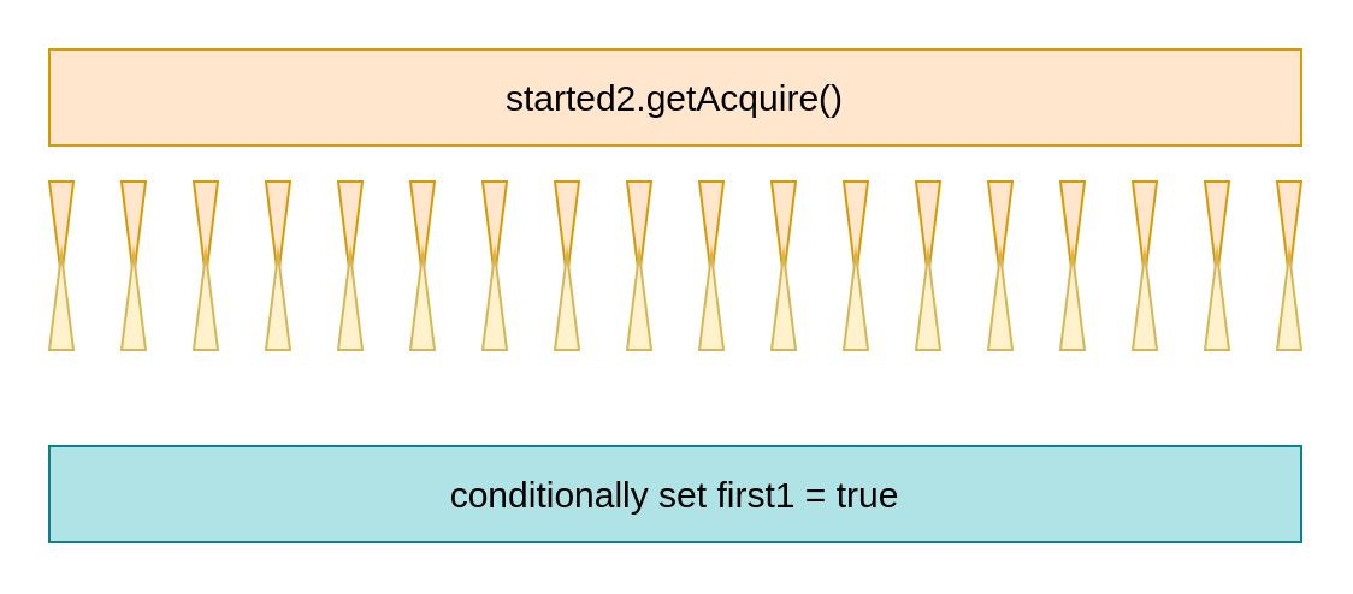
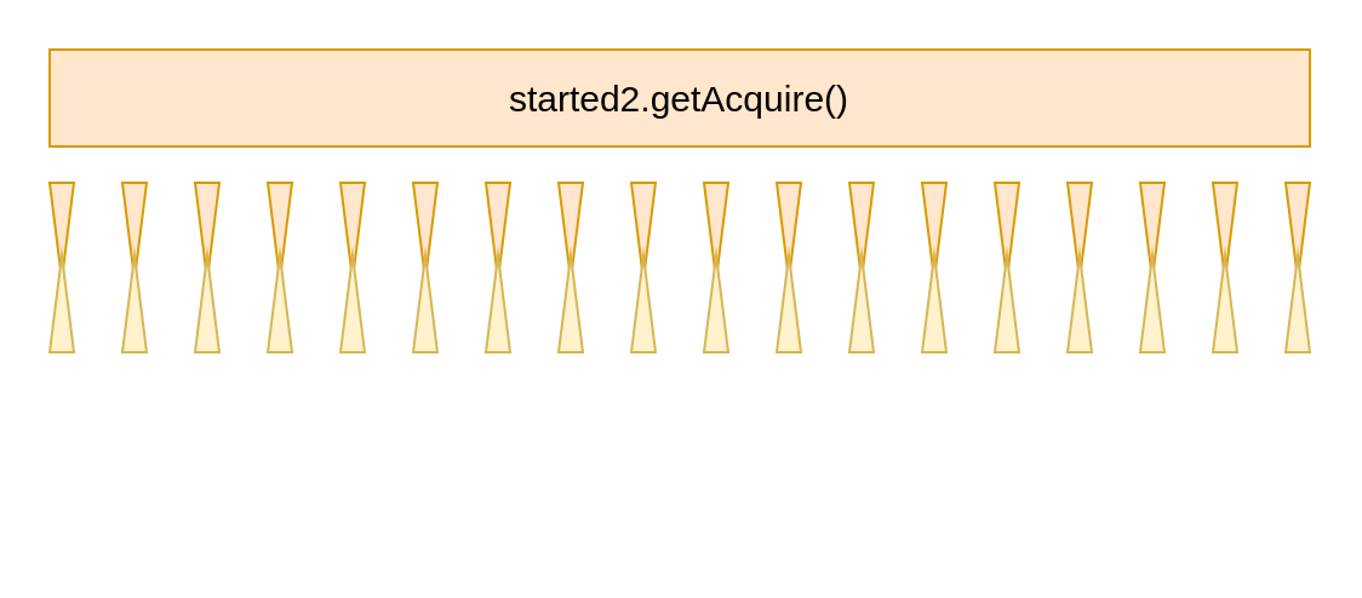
  <mxCell id="0" />
  <mxCell id="1" parent="0" />
- <mxCell id="2" value="conditionally set first1 = true" style="rounded=0;whiteSpace=wrap;html=1;fillColor=#b0e3e6;strokeColor=#0e8088;fontSize=15;" parent="1" vertex="1"><mxGeometry x="20" y="185" width="520" height="40" as="geometry" /></mxCell>
  <mxCell id="3" value="started2.getAcquire()" style="rounded=0;whiteSpace=wrap;html=1;fillColor=#ffe6cc;strokeColor=#d79b00;fontSize=15;" parent="1" vertex="1"><mxGeometry x="20" y="20" width="520" height="40" as="geometry" /></mxCell>
  <mxCell id="4" value="" style="group" parent="1" vertex="1" connectable="0"><mxGeometry x="20" y="75" width="520" height="40" as="geometry" /></mxCell>
  <mxCell id="5" value="" style="triangle;whiteSpace=wrap;html=1;direction=south;fillColor=#ffe6cc;strokeColor=#d79b00;" parent="4" vertex="1"><mxGeometry width="10" height="40" as="geometry" /></mxCell>
  <mxCell id="6" value="" style="triangle;whiteSpace=wrap;html=1;direction=south;fillColor=#ffe6cc;strokeColor=#d79b00;" parent="4" vertex="1"><mxGeometry x="30" width="10" height="40" as="geometry" /></mxCell>
  <mxCell id="7" value="" style="triangle;whiteSpace=wrap;html=1;direction=south;fillColor=#ffe6cc;strokeColor=#d79b00;" parent="4" vertex="1"><mxGeometry x="60" width="10" height="40" as="geometry" /></mxCell>
  <mxCell id="8" value="" style="triangle;whiteSpace=wrap;html=1;direction=south;fillColor=#ffe6cc;strokeColor=#d79b00;" parent="4" vertex="1"><mxGeometry x="90" width="10" height="40" as="geometry" /></mxCell>
  <mxCell id="9" value="" style="triangle;whiteSpace=wrap;html=1;direction=south;fillColor=#ffe6cc;strokeColor=#d79b00;" parent="4" vertex="1"><mxGeometry x="120" width="10" height="40" as="geometry" /></mxCell>
  <mxCell id="10" value="" style="triangle;whiteSpace=wrap;html=1;direction=south;fillColor=#ffe6cc;strokeColor=#d79b00;" parent="4" vertex="1"><mxGeometry x="150" width="10" height="40" as="geometry" /></mxCell>
  <mxCell id="11" value="" style="triangle;whiteSpace=wrap;html=1;direction=south;fillColor=#ffe6cc;strokeColor=#d79b00;" parent="4" vertex="1"><mxGeometry x="180" width="10" height="40" as="geometry" /></mxCell>
  <mxCell id="12" value="" style="triangle;whiteSpace=wrap;html=1;direction=south;fillColor=#ffe6cc;strokeColor=#d79b00;" parent="4" vertex="1"><mxGeometry x="210" width="10" height="40" as="geometry" /></mxCell>
  <mxCell id="13" value="" style="triangle;whiteSpace=wrap;html=1;direction=south;fillColor=#ffe6cc;strokeColor=#d79b00;" parent="4" vertex="1"><mxGeometry x="240" width="10" height="40" as="geometry" /></mxCell>
  <mxCell id="14" value="" style="triangle;whiteSpace=wrap;html=1;direction=south;fillColor=#ffe6cc;strokeColor=#d79b00;" parent="4" vertex="1"><mxGeometry x="270" width="10" height="40" as="geometry" /></mxCell>
  <mxCell id="15" value="" style="triangle;whiteSpace=wrap;html=1;direction=south;fillColor=#ffe6cc;strokeColor=#d79b00;" parent="4" vertex="1"><mxGeometry x="300" width="10" height="40" as="geometry" /></mxCell>
  <mxCell id="16" value="" style="triangle;whiteSpace=wrap;html=1;direction=south;fillColor=#ffe6cc;strokeColor=#d79b00;" parent="4" vertex="1"><mxGeometry x="330" width="10" height="40" as="geometry" /></mxCell>
  <mxCell id="17" value="" style="triangle;whiteSpace=wrap;html=1;direction=south;fillColor=#ffe6cc;strokeColor=#d79b00;" parent="4" vertex="1"><mxGeometry x="360" width="10" height="40" as="geometry" /></mxCell>
  <mxCell id="18" value="" style="triangle;whiteSpace=wrap;html=1;direction=south;fillColor=#ffe6cc;strokeColor=#d79b00;" parent="4" vertex="1"><mxGeometry x="390" width="10" height="40" as="geometry" /></mxCell>
  <mxCell id="19" value="" style="triangle;whiteSpace=wrap;html=1;direction=south;fillColor=#ffe6cc;strokeColor=#d79b00;" parent="4" vertex="1"><mxGeometry x="420" width="10" height="40" as="geometry" /></mxCell>
  <mxCell id="20" value="" style="triangle;whiteSpace=wrap;html=1;direction=south;fillColor=#ffe6cc;strokeColor=#d79b00;" parent="4" vertex="1"><mxGeometry x="450" width="10" height="40" as="geometry" /></mxCell>
  <mxCell id="21" value="" style="triangle;whiteSpace=wrap;html=1;direction=south;fillColor=#ffe6cc;strokeColor=#d79b00;" parent="4" vertex="1"><mxGeometry x="480" width="10" height="40" as="geometry" /></mxCell>
  <mxCell id="22" value="" style="triangle;whiteSpace=wrap;html=1;direction=south;fillColor=#ffe6cc;strokeColor=#d79b00;" parent="4" vertex="1"><mxGeometry x="510" width="10" height="40" as="geometry" /></mxCell>
  <mxCell id="23" value="" style="triangle;whiteSpace=wrap;html=1;direction=south;fillColor=#fff2cc;strokeColor=#d6b656;rotation=-180;container=0;" parent="1" vertex="1"><mxGeometry x="530" y="105" width="10" height="40" as="geometry" /></mxCell>
  <mxCell id="24" value="" style="triangle;whiteSpace=wrap;html=1;direction=south;fillColor=#fff2cc;strokeColor=#d6b656;rotation=-180;container=0;" parent="1" vertex="1"><mxGeometry x="500" y="105" width="10" height="40" as="geometry" /></mxCell>
  <mxCell id="25" value="" style="triangle;whiteSpace=wrap;html=1;direction=south;fillColor=#fff2cc;strokeColor=#d6b656;rotation=-180;container=0;" parent="1" vertex="1"><mxGeometry x="470" y="105" width="10" height="40" as="geometry" /></mxCell>
  <mxCell id="26" value="" style="triangle;whiteSpace=wrap;html=1;direction=south;fillColor=#fff2cc;strokeColor=#d6b656;rotation=-180;container=0;" parent="1" vertex="1"><mxGeometry x="440" y="105" width="10" height="40" as="geometry" /></mxCell>
  <mxCell id="27" value="" style="triangle;whiteSpace=wrap;html=1;direction=south;fillColor=#fff2cc;strokeColor=#d6b656;rotation=-180;container=0;" parent="1" vertex="1"><mxGeometry x="410" y="105" width="10" height="40" as="geometry" /></mxCell>
  <mxCell id="28" value="" style="triangle;whiteSpace=wrap;html=1;direction=south;fillColor=#fff2cc;strokeColor=#d6b656;rotation=-180;container=0;" parent="1" vertex="1"><mxGeometry x="380" y="105" width="10" height="40" as="geometry" /></mxCell>
  <mxCell id="29" value="" style="triangle;whiteSpace=wrap;html=1;direction=south;fillColor=#fff2cc;strokeColor=#d6b656;rotation=-180;container=0;" parent="1" vertex="1"><mxGeometry x="350" y="105" width="10" height="40" as="geometry" /></mxCell>
  <mxCell id="30" value="" style="triangle;whiteSpace=wrap;html=1;direction=south;fillColor=#fff2cc;strokeColor=#d6b656;rotation=-180;container=0;" parent="1" vertex="1"><mxGeometry x="320" y="105" width="10" height="40" as="geometry" /></mxCell>
  <mxCell id="31" value="" style="triangle;whiteSpace=wrap;html=1;direction=south;fillColor=#fff2cc;strokeColor=#d6b656;rotation=-180;container=0;" parent="1" vertex="1"><mxGeometry x="290" y="105" width="10" height="40" as="geometry" /></mxCell>
  <mxCell id="32" value="" style="triangle;whiteSpace=wrap;html=1;direction=south;fillColor=#fff2cc;strokeColor=#d6b656;rotation=-180;container=0;" parent="1" vertex="1"><mxGeometry x="260" y="105" width="10" height="40" as="geometry" /></mxCell>
  <mxCell id="33" value="" style="triangle;whiteSpace=wrap;html=1;direction=south;fillColor=#fff2cc;strokeColor=#d6b656;rotation=-180;container=0;" parent="1" vertex="1"><mxGeometry x="230" y="105" width="10" height="40" as="geometry" /></mxCell>
  <mxCell id="34" value="" style="triangle;whiteSpace=wrap;html=1;direction=south;fillColor=#fff2cc;strokeColor=#d6b656;rotation=-180;container=0;" parent="1" vertex="1"><mxGeometry x="200" y="105" width="10" height="40" as="geometry" /></mxCell>
  <mxCell id="35" value="" style="triangle;whiteSpace=wrap;html=1;direction=south;fillColor=#fff2cc;strokeColor=#d6b656;rotation=-180;container=0;" parent="1" vertex="1"><mxGeometry x="170" y="105" width="10" height="40" as="geometry" /></mxCell>
  <mxCell id="36" value="" style="triangle;whiteSpace=wrap;html=1;direction=south;fillColor=#fff2cc;strokeColor=#d6b656;rotation=-180;container=0;" parent="1" vertex="1"><mxGeometry x="140" y="105" width="10" height="40" as="geometry" /></mxCell>
  <mxCell id="37" value="" style="triangle;whiteSpace=wrap;html=1;direction=south;fillColor=#fff2cc;strokeColor=#d6b656;rotation=-180;container=0;" parent="1" vertex="1"><mxGeometry x="110" y="105" width="10" height="40" as="geometry" /></mxCell>
  <mxCell id="38" value="" style="triangle;whiteSpace=wrap;html=1;direction=south;fillColor=#fff2cc;strokeColor=#d6b656;rotation=-180;container=0;" parent="1" vertex="1"><mxGeometry x="80" y="105" width="10" height="40" as="geometry" /></mxCell>
  <mxCell id="39" value="" style="triangle;whiteSpace=wrap;html=1;direction=south;fillColor=#fff2cc;strokeColor=#d6b656;rotation=-180;container=0;" parent="1" vertex="1"><mxGeometry x="50" y="105" width="10" height="40" as="geometry" /></mxCell>
  <mxCell id="40" value="" style="triangle;whiteSpace=wrap;html=1;direction=south;fillColor=#fff2cc;strokeColor=#d6b656;rotation=-180;container=0;" parent="1" vertex="1"><mxGeometry x="20" y="105" width="10" height="40" as="geometry" /></mxCell>
